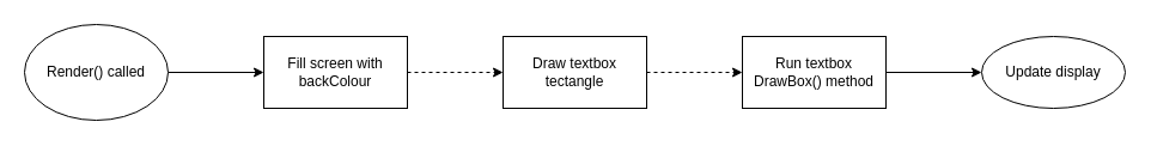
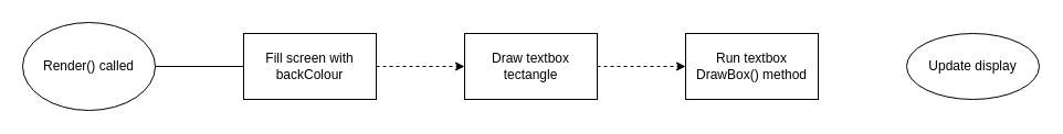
  <mxCell id="0" />
  <mxCell id="1" parent="0" />
- <mxCell id="2" value="" style="edgeStyle=orthogonalEdgeStyle;rounded=0;orthogonalLoop=1;jettySize=auto;html=1;" edge="1" parent="1" source="3" target="5"><mxGeometry relative="1" as="geometry" /></mxCell>
+ <mxCell id="2" value="" style="edgeStyle=orthogonalEdgeStyle;rounded=0;orthogonalLoop=1;jettySize=auto;html=1;endArrow=none;" edge="1" parent="1" source="3" target="5"><mxGeometry relative="1" as="geometry" /></mxCell>
  <mxCell id="3" value="Render() called" style="ellipse;whiteSpace=wrap;html=1;" vertex="1" parent="1"><mxGeometry x="20" y="20" width="120" height="80" as="geometry" /></mxCell>
  <mxCell id="4" value="" style="edgeStyle=orthogonalEdgeStyle;rounded=0;orthogonalLoop=1;jettySize=auto;html=1;dashed=1;" edge="1" parent="1" source="5" target="7"><mxGeometry relative="1" as="geometry" /></mxCell>
  <mxCell id="5" value="Fill screen with backColour" style="whiteSpace=wrap;html=1;" vertex="1" parent="1"><mxGeometry x="220" y="30" width="120" height="60" as="geometry" /></mxCell>
  <mxCell id="6" value="" style="edgeStyle=orthogonalEdgeStyle;rounded=0;orthogonalLoop=1;jettySize=auto;html=1;dashed=1;" edge="1" parent="1" source="7" target="9"><mxGeometry relative="1" as="geometry" /></mxCell>
  <mxCell id="7" value="Draw textbox tectangle" style="whiteSpace=wrap;html=1;" vertex="1" parent="1"><mxGeometry x="420" y="30" width="120" height="60" as="geometry" /></mxCell>
- <mxCell id="8" value="" style="edgeStyle=orthogonalEdgeStyle;rounded=0;orthogonalLoop=1;jettySize=auto;html=1;" edge="1" parent="1" source="9" target="10"><mxGeometry relative="1" as="geometry" /></mxCell>
  <mxCell id="9" value="Run textbox DrawBox() method" style="whiteSpace=wrap;html=1;" vertex="1" parent="1"><mxGeometry x="620" y="30" width="120" height="60" as="geometry" /></mxCell>
  <mxCell id="10" value="Update display" style="ellipse;whiteSpace=wrap;html=1;" vertex="1" parent="1"><mxGeometry x="820" y="30" width="120" height="60" as="geometry" /></mxCell>
